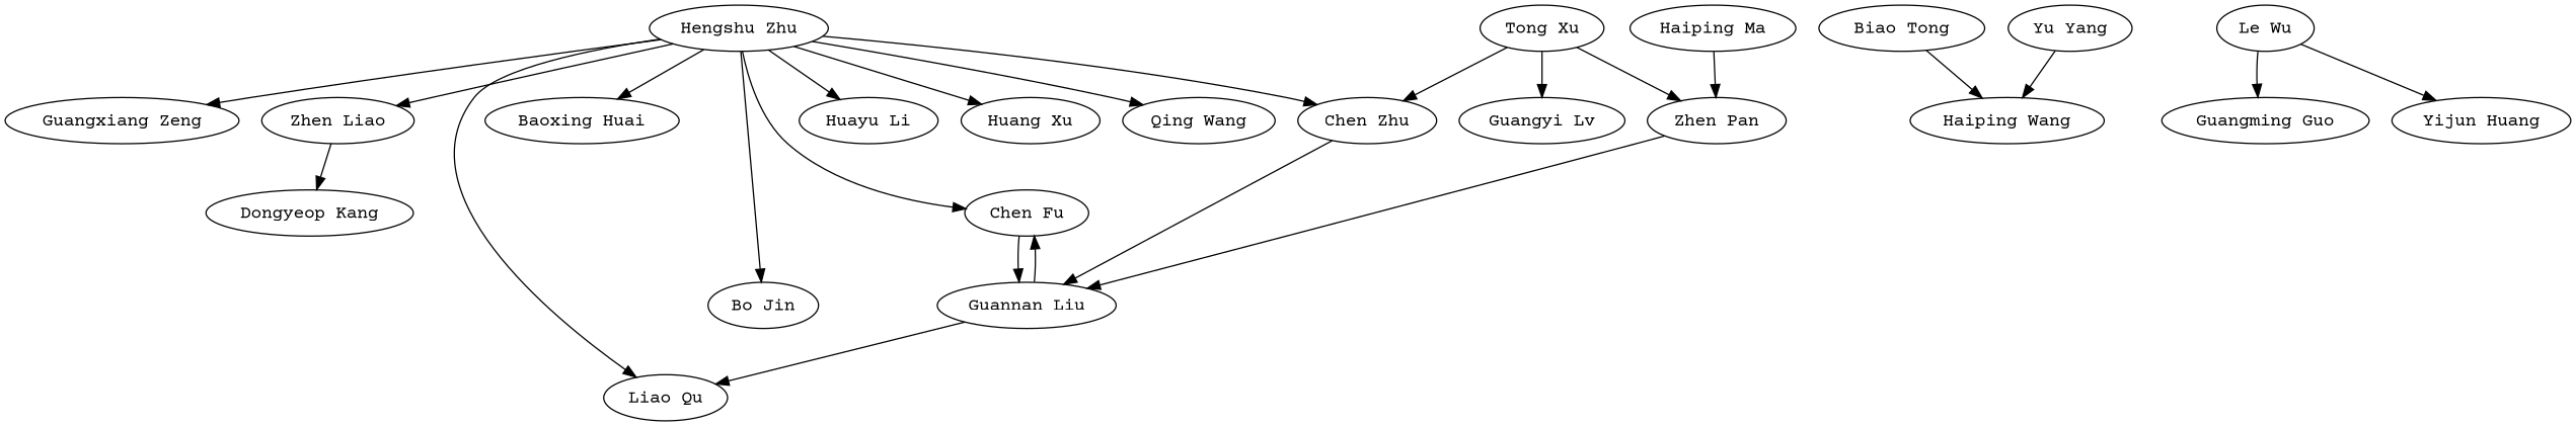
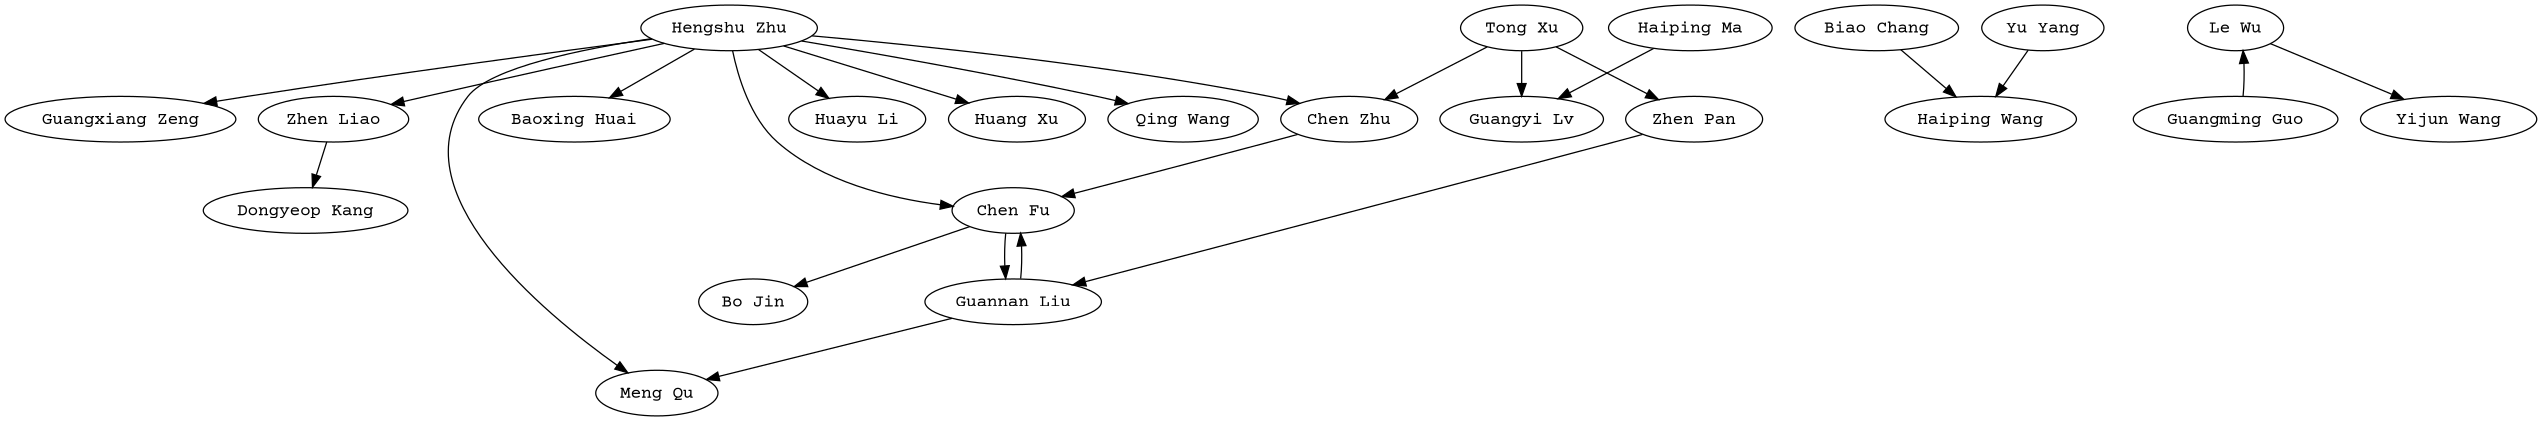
  strict digraph {
    fontname="Courier Prime"
    node [fontname="Courier Prime"]
    edge [fontname="Courier Prime"]
    "Hengshu Zhu"
-   "Meng Qu" [label="Liao Qu"]
+   "Meng Qu"
    "Bo Jin"
    "Chen Zhu"
    "Baoxing Huai"
    "Huayu Li"
    "Huang Xu"
    n8 [label="Chen Fu"]
    "Qing Wang"
    "Guangxiang Zeng"
    "Zhen Liao"
    n12 [label="Haiping Wang"]
-   "Biao Chang" [label="Biao Tong"]
+   "Biao Chang"
    "Guannan Liu"
    "Dongyeop Kang"
    "Tong Xu"
    "Zhen Pan"
    "Guangyi Lv"
    "Le Wu"
    "Guangming Guo"
-   "Yijun Wang" [label="Yijun Huang"]
+   "Yijun Wang"
    "Haiping Ma"
    "Yu Yang"
    "Hengshu Zhu" -> "Meng Qu"
-   "Hengshu Zhu" -> "Bo Jin"
+   n8 -> "Bo Jin"
    "Hengshu Zhu" -> "Chen Zhu"
    "Hengshu Zhu" -> "Baoxing Huai"
    "Hengshu Zhu" -> "Huayu Li"
    "Hengshu Zhu" -> "Huang Xu"
    "Hengshu Zhu" -> n8
    "Hengshu Zhu" -> "Qing Wang"
    "Hengshu Zhu" -> "Guangxiang Zeng"
    "Hengshu Zhu" -> "Zhen Liao"
-   "Chen Zhu" -> "Guannan Liu"
+   "Chen Zhu" -> n8
    n8 -> "Guannan Liu"
    "Zhen Liao" -> "Dongyeop Kang"
    "Biao Chang" -> n12
    "Guannan Liu" -> "Meng Qu"
    "Guannan Liu" -> n8
    "Tong Xu" -> "Chen Zhu"
    "Tong Xu" -> "Zhen Pan"
    "Tong Xu" -> "Guangyi Lv"
    "Zhen Pan" -> "Guannan Liu"
-   "Le Wu" -> "Guangming Guo"
+   "Guangming Guo" -> "Le Wu"
    "Le Wu" -> "Yijun Wang"
-   "Haiping Ma" -> "Zhen Pan"
+   "Haiping Ma" -> "Guangyi Lv"
    "Yu Yang" -> n12
  }
